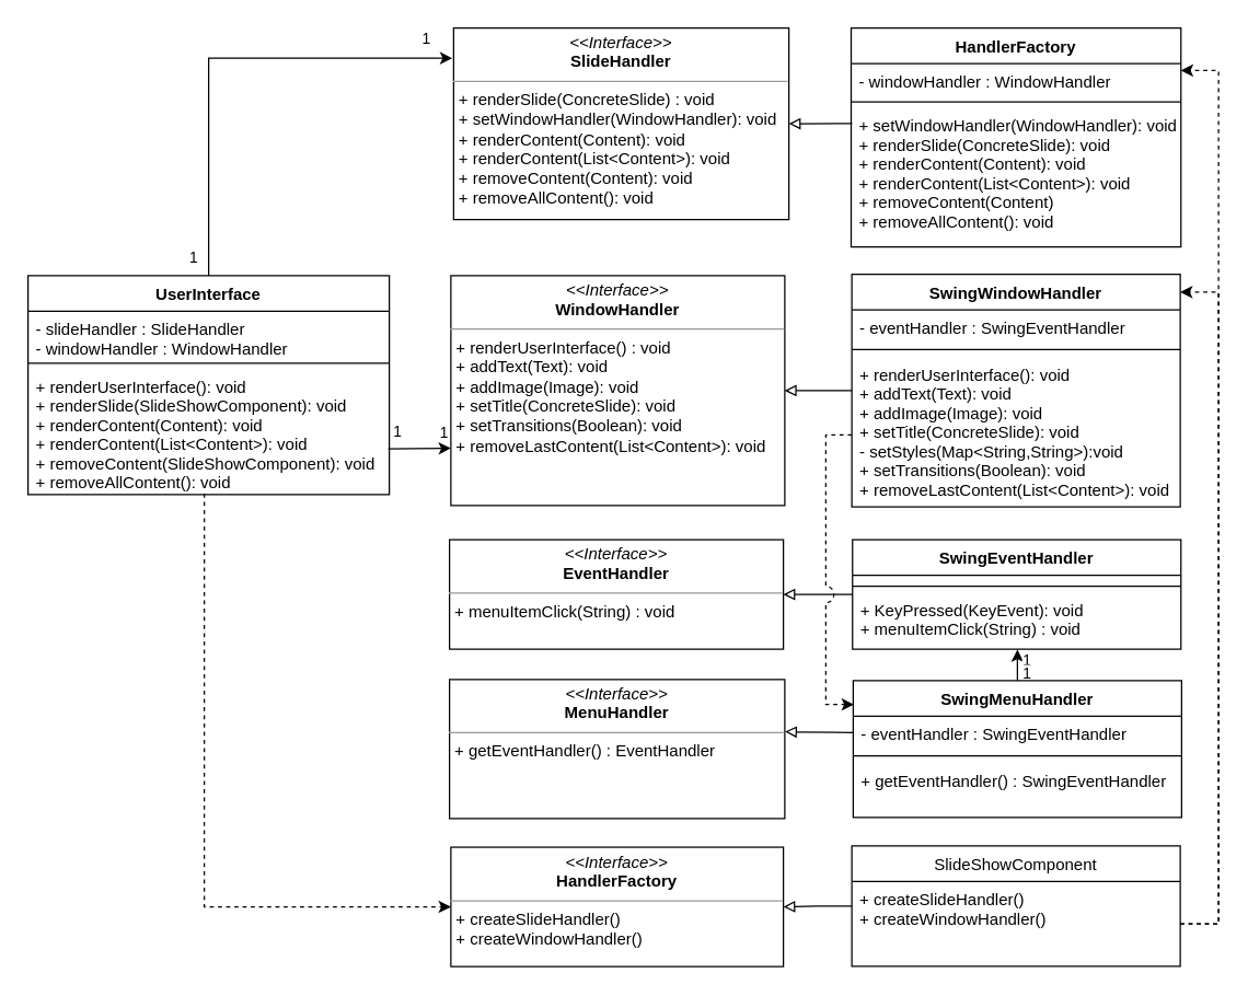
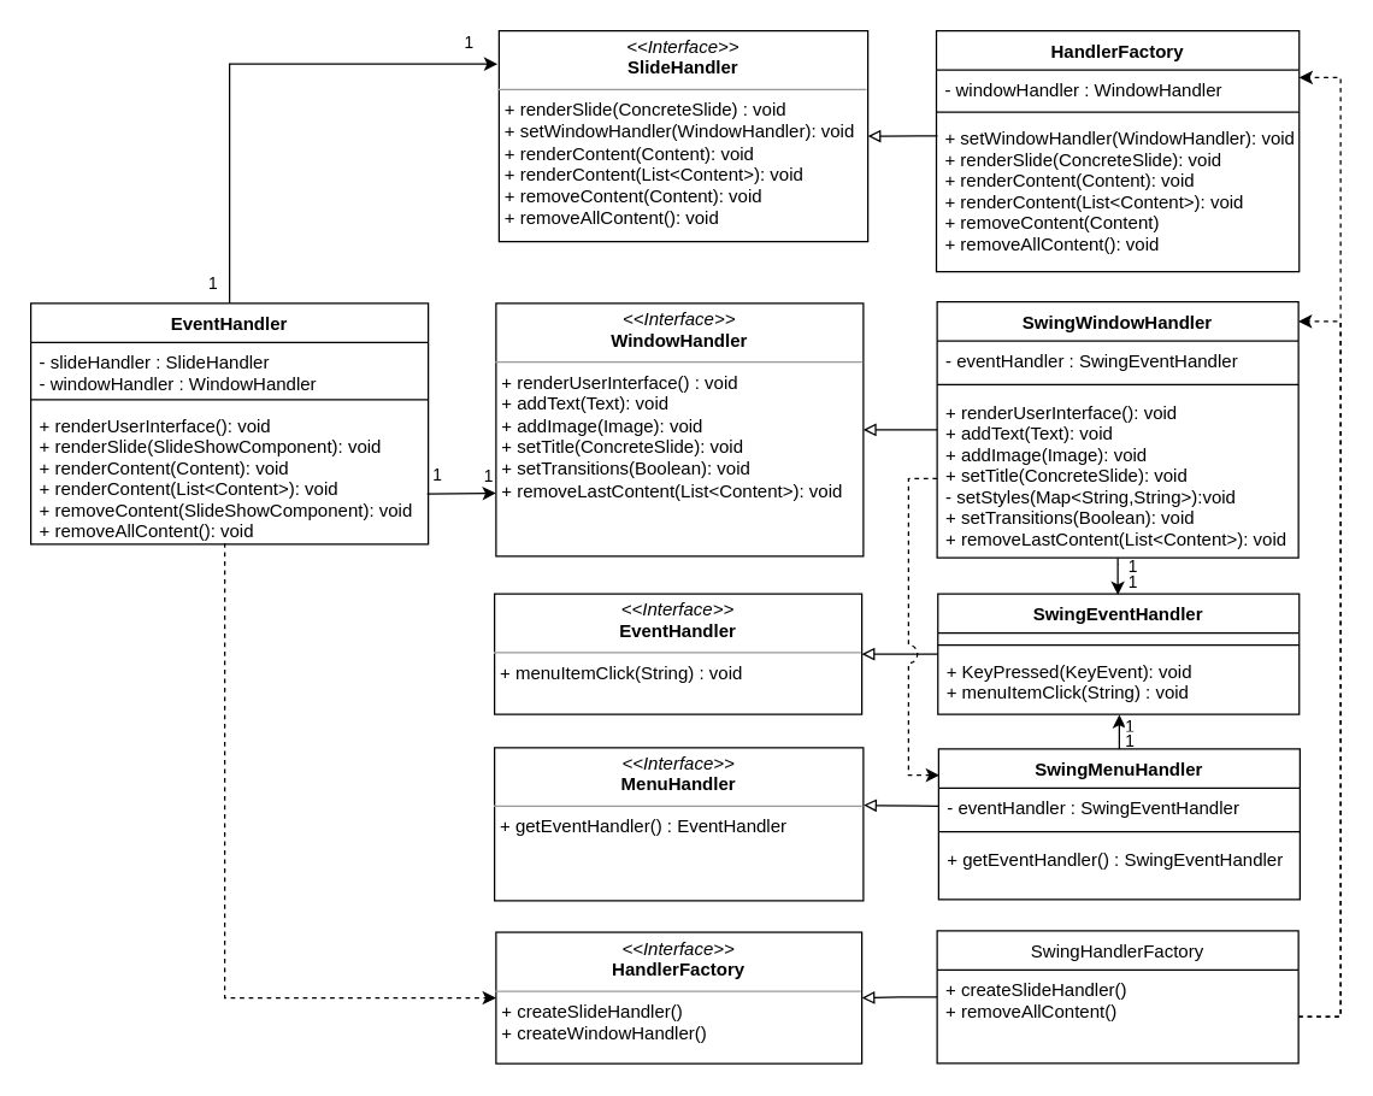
  <mxCell id="0" />
  <mxCell id="1" parent="0" />
  <mxCell id="2" style="edgeStyle=orthogonalEdgeStyle;rounded=0;jumpStyle=arc;jumpSize=10;orthogonalLoop=1;jettySize=auto;html=1;startArrow=none;startFill=0;endArrow=classic;endFill=1;exitX=0.5;exitY=0;exitDx=0;exitDy=0;" edge="1" parent="1" source="6"><mxGeometry relative="1" as="geometry"><mxPoint x="330" y="42" as="targetPoint" /><Array as="points"><mxPoint x="152" y="42" /></Array></mxGeometry></mxCell>
  <mxCell id="3" value="1" style="edgeLabel;html=1;align=center;verticalAlign=middle;resizable=0;points=[];" vertex="1" connectable="0" parent="2"><mxGeometry x="-0.831" y="1" relative="1" as="geometry"><mxPoint x="-11" y="14" as="offset" /></mxGeometry></mxCell>
  <mxCell id="4" value="1" style="edgeLabel;html=1;align=center;verticalAlign=middle;resizable=0;points=[];" vertex="1" connectable="0" parent="2"><mxGeometry x="0.646" relative="1" as="geometry"><mxPoint x="40" y="-15" as="offset" /></mxGeometry></mxCell>
  <mxCell id="5" style="edgeStyle=orthogonalEdgeStyle;rounded=0;jumpStyle=arc;jumpSize=12;orthogonalLoop=1;jettySize=auto;html=1;entryX=0;entryY=0.5;entryDx=0;entryDy=0;dashed=1;exitX=0.488;exitY=0.993;exitDx=0;exitDy=0;exitPerimeter=0;" edge="1" parent="1" source="9" target="23"><mxGeometry relative="1" as="geometry" /></mxCell>
- <mxCell id="6" value="UserInterface" style="swimlane;fontStyle=1;align=center;verticalAlign=top;childLayout=stackLayout;horizontal=1;startSize=26;horizontalStack=0;resizeParent=1;resizeParentMax=0;resizeLast=0;collapsible=1;marginBottom=0;" vertex="1" parent="1"><mxGeometry x="20" y="201" width="264" height="160" as="geometry" /></mxCell>
+ <mxCell id="6" value="EventHandler" style="swimlane;fontStyle=1;align=center;verticalAlign=top;childLayout=stackLayout;horizontal=1;startSize=26;horizontalStack=0;resizeParent=1;resizeParentMax=0;resizeLast=0;collapsible=1;marginBottom=0;" vertex="1" parent="1"><mxGeometry x="20" y="201" width="264" height="160" as="geometry" /></mxCell>
  <mxCell id="7" value="- slideHandler : SlideHandler&#10;- windowHandler : WindowHandler" style="text;strokeColor=none;fillColor=none;align=left;verticalAlign=top;spacingLeft=4;spacingRight=4;overflow=hidden;rotatable=0;points=[[0,0.5],[1,0.5]];portConstraint=eastwest;" vertex="1" parent="6"><mxGeometry y="26" width="264" height="34" as="geometry" /></mxCell>
  <mxCell id="8" value="" style="line;strokeWidth=1;fillColor=none;align=left;verticalAlign=middle;spacingTop=-1;spacingLeft=3;spacingRight=3;rotatable=0;labelPosition=right;points=[];portConstraint=eastwest;strokeColor=inherit;" vertex="1" parent="6"><mxGeometry y="60" width="264" height="8" as="geometry" /></mxCell>
  <mxCell id="9" value="+ renderUserInterface(): void&#10;+ renderSlide(SlideShowComponent): void&#10;+ renderContent(Content): void&#10;+ renderContent(List&lt;Content&gt;): void&#10;+ removeContent(SlideShowComponent): void&#10;+ removeAllContent(): void" style="text;strokeColor=none;fillColor=none;align=left;verticalAlign=top;spacingLeft=4;spacingRight=4;overflow=hidden;rotatable=0;points=[[0,0.5],[1,0.5]];portConstraint=eastwest;" vertex="1" parent="6"><mxGeometry y="68" width="264" height="92" as="geometry" /></mxCell>
  <mxCell id="10" style="edgeStyle=orthogonalEdgeStyle;rounded=0;orthogonalLoop=1;jettySize=auto;html=1;entryX=1;entryY=0.5;entryDx=0;entryDy=0;startArrow=none;startFill=0;endArrow=block;endFill=0;" edge="1" parent="1" source="11" target="31"><mxGeometry relative="1" as="geometry"><mxPoint x="324.5" y="618.13" as="targetPoint" /></mxGeometry></mxCell>
  <mxCell id="11" value="SwingEventHandler" style="swimlane;fontStyle=1;align=center;verticalAlign=top;childLayout=stackLayout;horizontal=1;startSize=26;horizontalStack=0;resizeParent=1;resizeParentMax=0;resizeLast=0;collapsible=1;marginBottom=0;" vertex="1" parent="1"><mxGeometry x="622.5" y="394" width="240" height="80" as="geometry" /></mxCell>
  <mxCell id="12" value=" " style="text;strokeColor=none;fillColor=none;align=left;verticalAlign=top;spacingLeft=4;spacingRight=4;overflow=hidden;rotatable=0;points=[[0,0.5],[1,0.5]];portConstraint=eastwest;" vertex="1" parent="11"><mxGeometry y="26" width="240" height="4" as="geometry" /></mxCell>
  <mxCell id="13" value="" style="line;strokeWidth=1;fillColor=none;align=left;verticalAlign=middle;spacingTop=-1;spacingLeft=3;spacingRight=3;rotatable=0;labelPosition=right;points=[];portConstraint=eastwest;strokeColor=inherit;" vertex="1" parent="11"><mxGeometry y="30" width="240" height="8" as="geometry" /></mxCell>
  <mxCell id="14" value="+ KeyPressed(KeyEvent): void&#10;+ menuItemClick(String) : void" style="text;strokeColor=none;fillColor=none;align=left;verticalAlign=top;spacingLeft=4;spacingRight=4;overflow=hidden;rotatable=0;points=[[0,0.5],[1,0.5]];portConstraint=eastwest;" vertex="1" parent="11"><mxGeometry y="38" width="240" height="42" as="geometry" /></mxCell>
  <mxCell id="15" style="edgeStyle=orthogonalEdgeStyle;rounded=0;jumpStyle=arc;jumpSize=12;orthogonalLoop=1;jettySize=auto;html=1;entryX=1;entryY=0.5;entryDx=0;entryDy=0;startArrow=none;startFill=0;endArrow=block;endFill=0;" edge="1" parent="1" source="19" target="29"><mxGeometry relative="1" as="geometry" /></mxCell>
+ <mxCell id="16" style="edgeStyle=orthogonalEdgeStyle;rounded=0;orthogonalLoop=1;jettySize=auto;html=1;entryX=0.498;entryY=0.008;entryDx=0;entryDy=0;entryPerimeter=0;" edge="1" parent="1" source="19" target="11"><mxGeometry relative="1" as="geometry" /></mxCell>
+ <mxCell id="17" value="1" style="edgeLabel;html=1;align=center;verticalAlign=middle;resizable=0;points=[];" vertex="1" connectable="0" parent="16"><mxGeometry x="-0.859" relative="1" as="geometry"><mxPoint x="9" y="1" as="offset" /></mxGeometry></mxCell>
+ <mxCell id="18" value="1" style="edgeLabel;html=1;align=center;verticalAlign=middle;resizable=0;points=[];" vertex="1" connectable="0" parent="16"><mxGeometry x="0.704" y="2" relative="1" as="geometry"><mxPoint x="7" as="offset" /></mxGeometry></mxCell>
  <mxCell id="19" value="SwingWindowHandler" style="swimlane;fontStyle=1;align=center;verticalAlign=top;childLayout=stackLayout;horizontal=1;startSize=26;horizontalStack=0;resizeParent=1;resizeParentMax=0;resizeLast=0;collapsible=1;marginBottom=0;" vertex="1" parent="1"><mxGeometry x="622" y="200" width="240" height="170" as="geometry" /></mxCell>
  <mxCell id="20" value="- eventHandler : SwingEventHandler " style="text;strokeColor=none;fillColor=none;align=left;verticalAlign=top;spacingLeft=4;spacingRight=4;overflow=hidden;rotatable=0;points=[[0,0.5],[1,0.5]];portConstraint=eastwest;" vertex="1" parent="19"><mxGeometry y="26" width="240" height="24" as="geometry" /></mxCell>
  <mxCell id="21" value="" style="line;strokeWidth=1;fillColor=none;align=left;verticalAlign=middle;spacingTop=-1;spacingLeft=3;spacingRight=3;rotatable=0;labelPosition=right;points=[];portConstraint=eastwest;strokeColor=inherit;" vertex="1" parent="19"><mxGeometry y="50" width="240" height="10" as="geometry" /></mxCell>
  <mxCell id="22" value="+ renderUserInterface(): void&#10;+ addText(Text): void&#10;+ addImage(Image): void&#10;+ setTitle(ConcreteSlide): void&#10;- setStyles(Map&lt;String,String&gt;):void&#10;+ setTransitions(Boolean): void&#10;+ removeLastContent(List&lt;Content&gt;): void&#10;" style="text;strokeColor=none;fillColor=none;align=left;verticalAlign=top;spacingLeft=4;spacingRight=4;overflow=hidden;rotatable=0;points=[[0,0.5],[1,0.5]];portConstraint=eastwest;" vertex="1" parent="19"><mxGeometry y="60" width="240" height="110" as="geometry" /></mxCell>
  <mxCell id="23" value="&lt;p style=&quot;margin:0px;margin-top:4px;text-align:center;&quot;&gt;&lt;i&gt;&amp;lt;&amp;lt;Interface&amp;gt;&amp;gt;&lt;/i&gt;&lt;br&gt;&lt;b&gt;HandlerFactory&lt;/b&gt;&lt;/p&gt;&lt;hr size=&quot;1&quot;&gt;&lt;p style=&quot;margin:0px;margin-left:4px;&quot;&gt;&lt;span style=&quot;background-color: initial;&quot;&gt;+ createSlideHandler()&lt;/span&gt;&lt;br&gt;&lt;/p&gt;&lt;p style=&quot;margin:0px;margin-left:4px;&quot;&gt;+ createWindowHandler()&lt;/p&gt;" style="verticalAlign=top;align=left;overflow=fill;fontSize=12;fontFamily=Helvetica;html=1;" vertex="1" parent="1"><mxGeometry x="329" y="618.75" width="243" height="87.25" as="geometry" /></mxCell>
  <mxCell id="24" style="edgeStyle=orthogonalEdgeStyle;rounded=0;orthogonalLoop=1;jettySize=auto;html=1;endArrow=block;endFill=0;" edge="1" parent="1" source="27" target="23"><mxGeometry relative="1" as="geometry"><mxPoint x="572" y="660" as="targetPoint" /></mxGeometry></mxCell>
  <mxCell id="25" style="edgeStyle=orthogonalEdgeStyle;rounded=0;jumpStyle=none;jumpSize=12;orthogonalLoop=1;jettySize=auto;html=1;dashed=1;startArrow=none;startFill=0;endArrow=classic;endFill=1;exitX=1;exitY=0.5;exitDx=0;exitDy=0;" edge="1" parent="1" source="28"><mxGeometry relative="1" as="geometry"><Array as="points"><mxPoint x="890" y="675" /><mxPoint x="890" y="213" /></Array><mxPoint x="862" y="213" as="targetPoint" /></mxGeometry></mxCell>
  <mxCell id="26" style="edgeStyle=orthogonalEdgeStyle;rounded=0;jumpStyle=none;jumpSize=12;orthogonalLoop=1;jettySize=auto;html=1;dashed=1;startArrow=none;startFill=0;endArrow=classic;endFill=1;exitX=1;exitY=0.5;exitDx=0;exitDy=0;" edge="1" parent="1" source="28" target="34"><mxGeometry relative="1" as="geometry"><Array as="points"><mxPoint x="890" y="675" /><mxPoint x="890" y="51" /></Array></mxGeometry></mxCell>
- <mxCell id="27" value="SlideShowComponent" style="swimlane;fontStyle=0;childLayout=stackLayout;horizontal=1;startSize=26;fillColor=none;horizontalStack=0;resizeParent=1;resizeParentMax=0;resizeLast=0;collapsible=1;marginBottom=0;" vertex="1" parent="1"><mxGeometry x="622" y="617.75" width="240" height="88" as="geometry" /></mxCell>
- <mxCell id="28" value="+ createSlideHandler()&#10;+ createWindowHandler()" style="text;strokeColor=none;fillColor=none;align=left;verticalAlign=top;spacingLeft=4;spacingRight=4;overflow=hidden;rotatable=0;points=[[0,0.5],[1,0.5]];portConstraint=eastwest;" vertex="1" parent="27"><mxGeometry y="26" width="240" height="62" as="geometry" /></mxCell>
+ <mxCell id="27" value="SwingHandlerFactory" style="swimlane;fontStyle=0;childLayout=stackLayout;horizontal=1;startSize=26;fillColor=none;horizontalStack=0;resizeParent=1;resizeParentMax=0;resizeLast=0;collapsible=1;marginBottom=0;" vertex="1" parent="1"><mxGeometry x="622" y="617.75" width="240" height="88" as="geometry" /></mxCell>
+ <mxCell id="28" value="+ createSlideHandler()&#10;+ removeAllContent()" style="text;strokeColor=none;fillColor=none;align=left;verticalAlign=top;spacingLeft=4;spacingRight=4;overflow=hidden;rotatable=0;points=[[0,0.5],[1,0.5]];portConstraint=eastwest;" vertex="1" parent="27"><mxGeometry y="26" width="240" height="62" as="geometry" /></mxCell>
  <mxCell id="29" value="&lt;p style=&quot;margin:0px;margin-top:4px;text-align:center;&quot;&gt;&lt;i&gt;&amp;lt;&amp;lt;Interface&amp;gt;&amp;gt;&lt;/i&gt;&lt;br&gt;&lt;b&gt;WindowHandler&lt;/b&gt;&lt;/p&gt;&lt;hr size=&quot;1&quot;&gt;&lt;p style=&quot;margin:0px;margin-left:4px;&quot;&gt;+ renderUserInterface() : void&lt;/p&gt;&lt;p style=&quot;margin:0px;margin-left:4px;&quot;&gt;+ addText(Text): void&lt;/p&gt;&lt;p style=&quot;margin:0px;margin-left:4px;&quot;&gt;+ addImage(Image): void&lt;/p&gt;&lt;p style=&quot;margin:0px;margin-left:4px;&quot;&gt;+ setTitle(ConcreteSlide): void&lt;/p&gt;&lt;p style=&quot;margin:0px;margin-left:4px;&quot;&gt;+ setTransitions(Boolean): void&lt;/p&gt;&lt;p style=&quot;margin:0px;margin-left:4px;&quot;&gt;+ removeLastContent(List&amp;lt;Content&amp;gt;): void&lt;/p&gt;" style="verticalAlign=top;align=left;overflow=fill;fontSize=12;fontFamily=Helvetica;html=1;" vertex="1" parent="1"><mxGeometry x="329" y="201" width="244" height="168" as="geometry" /></mxCell>
  <mxCell id="30" value="&lt;p style=&quot;margin:0px;margin-top:4px;text-align:center;&quot;&gt;&lt;i&gt;&amp;lt;&amp;lt;Interface&amp;gt;&amp;gt;&lt;/i&gt;&lt;br&gt;&lt;b&gt;SlideHandler&lt;/b&gt;&lt;/p&gt;&lt;hr size=&quot;1&quot;&gt;&lt;p style=&quot;margin:0px;margin-left:4px;&quot;&gt;+ renderSlide(ConcreteSlide) : void&lt;/p&gt;&lt;p style=&quot;margin:0px;margin-left:4px;&quot;&gt;+ setWindowHandler(WindowHandler): void&lt;/p&gt;&lt;p style=&quot;margin:0px;margin-left:4px;&quot;&gt;+ renderContent(Content): void&lt;/p&gt;&lt;p style=&quot;margin:0px;margin-left:4px;&quot;&gt;+ renderContent(List&amp;lt;Content&amp;gt;): void&lt;/p&gt;&lt;p style=&quot;margin:0px;margin-left:4px;&quot;&gt;+ removeContent(Content): void&lt;/p&gt;&lt;p style=&quot;margin:0px;margin-left:4px;&quot;&gt;+ removeAllContent(): void&lt;/p&gt;" style="verticalAlign=top;align=left;overflow=fill;fontSize=12;fontFamily=Helvetica;html=1;" vertex="1" parent="1"><mxGeometry x="331" y="20" width="245" height="140" as="geometry" /></mxCell>
  <mxCell id="31" value="&lt;p style=&quot;margin:0px;margin-top:4px;text-align:center;&quot;&gt;&lt;i&gt;&amp;lt;&amp;lt;Interface&amp;gt;&amp;gt;&lt;/i&gt;&lt;br&gt;&lt;b&gt;EventHandler&lt;/b&gt;&lt;/p&gt;&lt;hr size=&quot;1&quot;&gt;&lt;p style=&quot;margin:0px;margin-left:4px;&quot;&gt;+ menuItemClick(String) : void&lt;/p&gt;" style="verticalAlign=top;align=left;overflow=fill;fontSize=12;fontFamily=Helvetica;html=1;" vertex="1" parent="1"><mxGeometry x="328" y="394" width="244" height="80" as="geometry" /></mxCell>
  <mxCell id="32" style="edgeStyle=orthogonalEdgeStyle;rounded=0;jumpStyle=arc;jumpSize=12;orthogonalLoop=1;jettySize=auto;html=1;entryX=1;entryY=0.5;entryDx=0;entryDy=0;startArrow=none;startFill=0;endArrow=block;endFill=0;exitX=0.003;exitY=0.116;exitDx=0;exitDy=0;exitPerimeter=0;" edge="1" parent="1" source="36" target="30"><mxGeometry relative="1" as="geometry" /></mxCell>
  <mxCell id="33" value="HandlerFactory" style="swimlane;fontStyle=1;align=center;verticalAlign=top;childLayout=stackLayout;horizontal=1;startSize=26;horizontalStack=0;resizeParent=1;resizeParentMax=0;resizeLast=0;collapsible=1;marginBottom=0;" vertex="1" parent="1"><mxGeometry x="621.5" y="20" width="241" height="160" as="geometry" /></mxCell>
  <mxCell id="34" value="- windowHandler : WindowHandler" style="text;strokeColor=none;fillColor=none;align=left;verticalAlign=top;spacingLeft=4;spacingRight=4;overflow=hidden;rotatable=0;points=[[0,0.5],[1,0.5]];portConstraint=eastwest;" vertex="1" parent="33"><mxGeometry y="26" width="241" height="24" as="geometry" /></mxCell>
  <mxCell id="35" value="" style="line;strokeWidth=1;fillColor=none;align=left;verticalAlign=middle;spacingTop=-1;spacingLeft=3;spacingRight=3;rotatable=0;labelPosition=right;points=[];portConstraint=eastwest;strokeColor=inherit;" vertex="1" parent="33"><mxGeometry y="50" width="241" height="8" as="geometry" /></mxCell>
  <mxCell id="36" value="+ setWindowHandler(WindowHandler): void&#10;+ renderSlide(ConcreteSlide): void&#10;+ renderContent(Content): void&#10;+ renderContent(List&lt;Content&gt;): void&#10;+ removeContent(Content)&#10;+ removeAllContent(): void" style="text;strokeColor=none;fillColor=none;align=left;verticalAlign=top;spacingLeft=4;spacingRight=4;overflow=hidden;rotatable=0;points=[[0,0.5],[1,0.5]];portConstraint=eastwest;" vertex="1" parent="33"><mxGeometry y="58" width="241" height="102" as="geometry" /></mxCell>
  <mxCell id="37" value="&lt;p style=&quot;margin:0px;margin-top:4px;text-align:center;&quot;&gt;&lt;i&gt;&amp;lt;&amp;lt;Interface&amp;gt;&amp;gt;&lt;/i&gt;&lt;br&gt;&lt;b&gt;MenuHandler&lt;/b&gt;&lt;/p&gt;&lt;hr size=&quot;1&quot;&gt;&lt;p style=&quot;margin:0px;margin-left:4px;&quot;&gt;+ getEventHandler() : EventHandler&lt;/p&gt;&lt;p style=&quot;margin:0px;margin-left:4px;&quot;&gt;&lt;br&gt;&lt;/p&gt;&lt;p style=&quot;margin:0px;margin-left:4px;&quot;&gt;&lt;br&gt;&lt;/p&gt;" style="verticalAlign=top;align=left;overflow=fill;fontSize=12;fontFamily=Helvetica;html=1;" vertex="1" parent="1"><mxGeometry x="328" y="496.19" width="245" height="101.63" as="geometry" /></mxCell>
  <mxCell id="38" style="edgeStyle=orthogonalEdgeStyle;rounded=0;jumpStyle=arc;jumpSize=12;orthogonalLoop=1;jettySize=auto;html=1;startArrow=none;startFill=0;endArrow=classic;endFill=1;entryX=0.502;entryY=1.006;entryDx=0;entryDy=0;entryPerimeter=0;" edge="1" parent="1" source="41" target="14"><mxGeometry relative="1" as="geometry"><mxPoint x="743" y="479" as="targetPoint" /><Array as="points" /></mxGeometry></mxCell>
  <mxCell id="39" value="1" style="edgeLabel;html=1;align=center;verticalAlign=middle;resizable=0;points=[];" vertex="1" connectable="0" parent="38"><mxGeometry x="0.825" relative="1" as="geometry"><mxPoint x="7" y="2" as="offset" /></mxGeometry></mxCell>
  <mxCell id="40" value="1" style="edgeLabel;html=1;align=center;verticalAlign=middle;resizable=0;points=[];" vertex="1" connectable="0" parent="38"><mxGeometry x="0.401" relative="1" as="geometry"><mxPoint x="7" as="offset" /></mxGeometry></mxCell>
  <mxCell id="41" value="SwingMenuHandler" style="swimlane;fontStyle=1;align=center;verticalAlign=top;childLayout=stackLayout;horizontal=1;startSize=26;horizontalStack=0;resizeParent=1;resizeParentMax=0;resizeLast=0;collapsible=1;marginBottom=0;" vertex="1" parent="1"><mxGeometry x="623" y="497.01" width="240" height="100" as="geometry" /></mxCell>
  <mxCell id="42" value="- eventHandler : SwingEventHandler " style="text;strokeColor=none;fillColor=none;align=left;verticalAlign=top;spacingLeft=4;spacingRight=4;overflow=hidden;rotatable=0;points=[[0,0.5],[1,0.5]];portConstraint=eastwest;" vertex="1" parent="41"><mxGeometry y="26" width="240" height="24" as="geometry" /></mxCell>
  <mxCell id="43" value="" style="line;strokeWidth=1;fillColor=none;align=left;verticalAlign=middle;spacingTop=-1;spacingLeft=3;spacingRight=3;rotatable=0;labelPosition=right;points=[];portConstraint=eastwest;strokeColor=inherit;" vertex="1" parent="41"><mxGeometry y="50" width="240" height="10" as="geometry" /></mxCell>
  <mxCell id="44" value="+ getEventHandler() : SwingEventHandler&#10;" style="text;strokeColor=none;fillColor=none;align=left;verticalAlign=top;spacingLeft=4;spacingRight=4;overflow=hidden;rotatable=0;points=[[0,0.5],[1,0.5]];portConstraint=eastwest;" vertex="1" parent="41"><mxGeometry y="60" width="240" height="40" as="geometry" /></mxCell>
  <mxCell id="45" style="edgeStyle=orthogonalEdgeStyle;rounded=0;jumpStyle=arc;jumpSize=10;orthogonalLoop=1;jettySize=auto;html=1;entryX=0;entryY=0.75;entryDx=0;entryDy=0;startArrow=none;startFill=0;endArrow=classic;endFill=1;exitX=0.997;exitY=0.636;exitDx=0;exitDy=0;exitPerimeter=0;" edge="1" parent="1" source="9" target="29"><mxGeometry relative="1" as="geometry"><Array as="points"><mxPoint x="310" y="328" /></Array></mxGeometry></mxCell>
  <mxCell id="46" value="1" style="edgeLabel;html=1;align=center;verticalAlign=middle;resizable=0;points=[];" vertex="1" connectable="0" parent="45"><mxGeometry x="-0.928" y="1" relative="1" as="geometry"><mxPoint x="4" y="-12" as="offset" /></mxGeometry></mxCell>
  <mxCell id="47" value="1" style="edgeLabel;html=1;align=center;verticalAlign=middle;resizable=0;points=[];" vertex="1" connectable="0" parent="45"><mxGeometry x="0.87" y="1" relative="1" as="geometry"><mxPoint x="-3" y="-11" as="offset" /></mxGeometry></mxCell>
  <mxCell id="48" style="edgeStyle=orthogonalEdgeStyle;rounded=0;jumpStyle=arc;jumpSize=12;orthogonalLoop=1;jettySize=auto;html=1;entryX=1.001;entryY=0.375;entryDx=0;entryDy=0;entryPerimeter=0;startArrow=none;startFill=0;endArrow=block;endFill=0;" edge="1" parent="1" source="42" target="37"><mxGeometry relative="1" as="geometry" /></mxCell>
  <mxCell id="49" style="edgeStyle=orthogonalEdgeStyle;rounded=0;orthogonalLoop=1;jettySize=auto;html=1;entryX=0.002;entryY=0.174;entryDx=0;entryDy=0;exitX=0;exitY=0.5;exitDx=0;exitDy=0;dashed=1;jumpStyle=arc;jumpSize=12;entryPerimeter=0;" edge="1" parent="1" target="41"><mxGeometry relative="1" as="geometry"><Array as="points"><mxPoint x="603" y="318" /><mxPoint x="603" y="514" /><mxPoint x="624" y="514" /></Array><mxPoint x="622" y="317.49" as="sourcePoint" /><mxPoint x="623" y="550.5" as="targetPoint" /></mxGeometry></mxCell>
